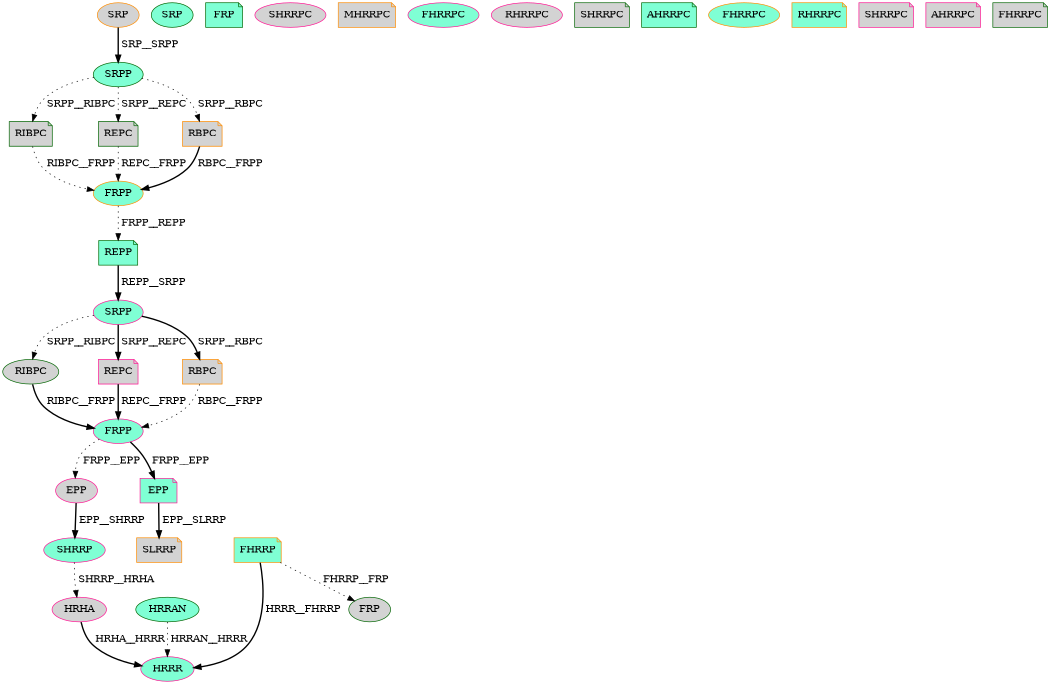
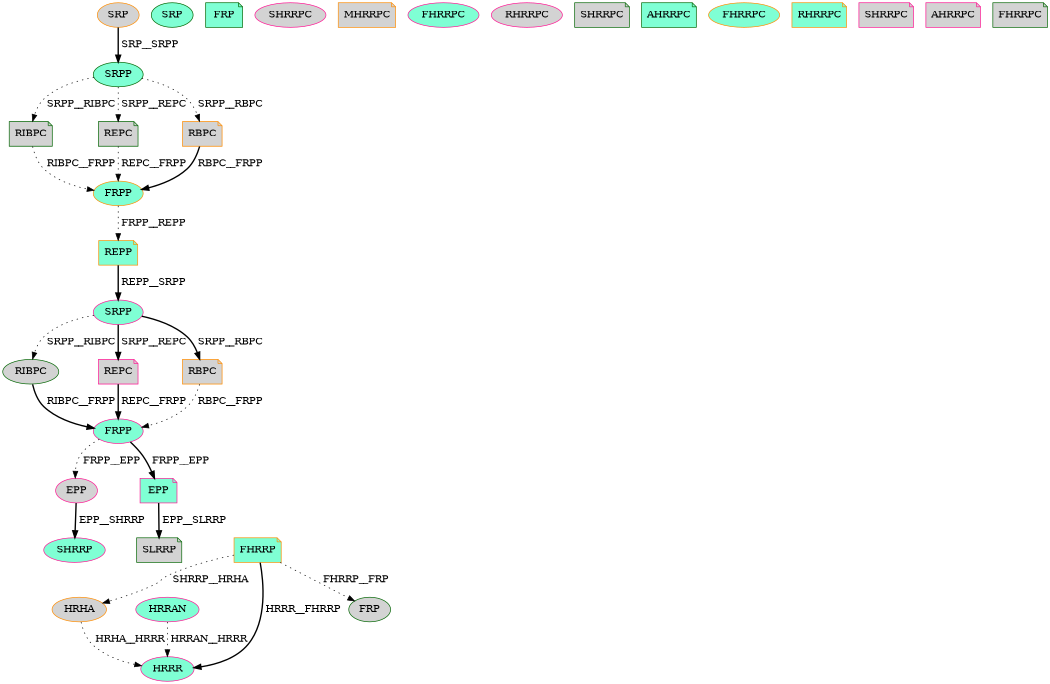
  digraph {
    node [color=deeppink fillcolor=lightgrey fontcolor=black shape=ellipse style=filled]
    edge [color=black fontcolor=black style=dotted]
    n1 [color=darkorange label=SRP]
    n2 [color=darkgreen fillcolor=aquamarine label=SRPP]
    n3 [color=darkgreen label=RIBPC shape=note]
    n4 [color=darkgreen label=REPC shape=note]
    n5 [color=darkorange label=RBPC shape=note]
    n6 [color=darkorange fillcolor=aquamarine label=FRPP]
-   n7 [color=darkgreen fillcolor=aquamarine label=REPP shape=note]
+   n7 [color=darkorange fillcolor=aquamarine label=REPP shape=note]
    n8 [fillcolor=aquamarine label=SRPP]
    n9 [color=darkgreen label=RIBPC]
    n10 [label=REPC shape=note]
    n11 [color=darkorange label=RBPC shape=note]
    n12 [fillcolor=aquamarine label=FRPP]
    n13 [label=EPP]
    n14 [fillcolor=aquamarine label=EPP shape=note]
    n15 [fillcolor=aquamarine label=SHRRP]
-   n16 [color=darkorange label=SLRRP shape=note]
-   n17 [label=HRHA]
-   n18 [color=darkgreen fillcolor=aquamarine label=HRRAN]
+   n16 [color=darkgreen label=SLRRP shape=note]
+   n17 [color=darkorange label=HRHA]
+   n18 [fillcolor=aquamarine label=HRRAN]
    n19 [fillcolor=aquamarine label=HRRR]
    n20 [color=darkgreen fillcolor=aquamarine label=SRP]
    n21 [color=darkgreen fillcolor=aquamarine label=FRP shape=note]
    n22 [label=SHRRPC]
    n23 [color=darkorange label=MHRRPC shape=note]
    n24 [fillcolor=aquamarine label=FHRRPC]
    n25 [label=RHRRPC]
    n26 [color=darkgreen label=SHRRPC shape=note]
    n27 [color=darkgreen fillcolor=aquamarine label=AHRRPC shape=note]
    n28 [color=darkorange fillcolor=aquamarine label=FHRRPC]
    n29 [color=darkorange fillcolor=aquamarine label=RHRRPC shape=note]
    n30 [label=SHRRPC shape=note]
    n31 [label=AHRRPC shape=note]
    n32 [color=darkgreen label=FHRRPC shape=note]
    n33 [color=darkorange fillcolor=aquamarine label=FHRRP shape=note]
    n34 [color=darkgreen label=FRP]
    n1 -> n2 [label=" SRP__SRPP" style=bold]
    n2 -> n3 [label=" SRPP__RIBPC"]
    n2 -> n4 [label=" SRPP__REPC"]
    n2 -> n5 [label=" SRPP__RBPC"]
    n3 -> n6 [label=" RIBPC__FRPP"]
    n4 -> n6 [label=" REPC__FRPP"]
    n5 -> n6 [label=" RBPC__FRPP" style=bold]
    n6 -> n7 [label=" FRPP__REPP"]
    n7 -> n8 [label=" REPP__SRPP" style=bold]
    n8 -> n9 [label=" SRPP__RIBPC"]
    n8 -> n10 [label=" SRPP__REPC" style=bold]
    n8 -> n11 [label=" SRPP__RBPC" style=bold]
    n9 -> n12 [label=" RIBPC__FRPP" style=bold]
    n10 -> n12 [label=" REPC__FRPP" style=bold]
    n11 -> n12 [label=" RBPC__FRPP"]
    n12 -> n13 [label=" FRPP__EPP"]
    n12 -> n14 [label=" FRPP__EPP" style=bold]
    n13 -> n15 [label=" EPP__SHRRP" style=bold]
    n14 -> n16 [label=" EPP__SLRRP" style=bold]
-   n15 -> n17 [label=" SHRRP__HRHA"]
-   n17 -> n19 [label=" HRHA__HRRR" style=bold]
+   n33 -> n17 [label=" SHRRP__HRHA"]
+   n17 -> n19 [label=" HRHA__HRRR"]
    n18 -> n19 [label=" HRRAN__HRRR"]
    n33 -> n19 [label=" HRRR__FHRRP" style=bold]
    n33 -> n34 [label=" FHRRP__FRP"]
  }
